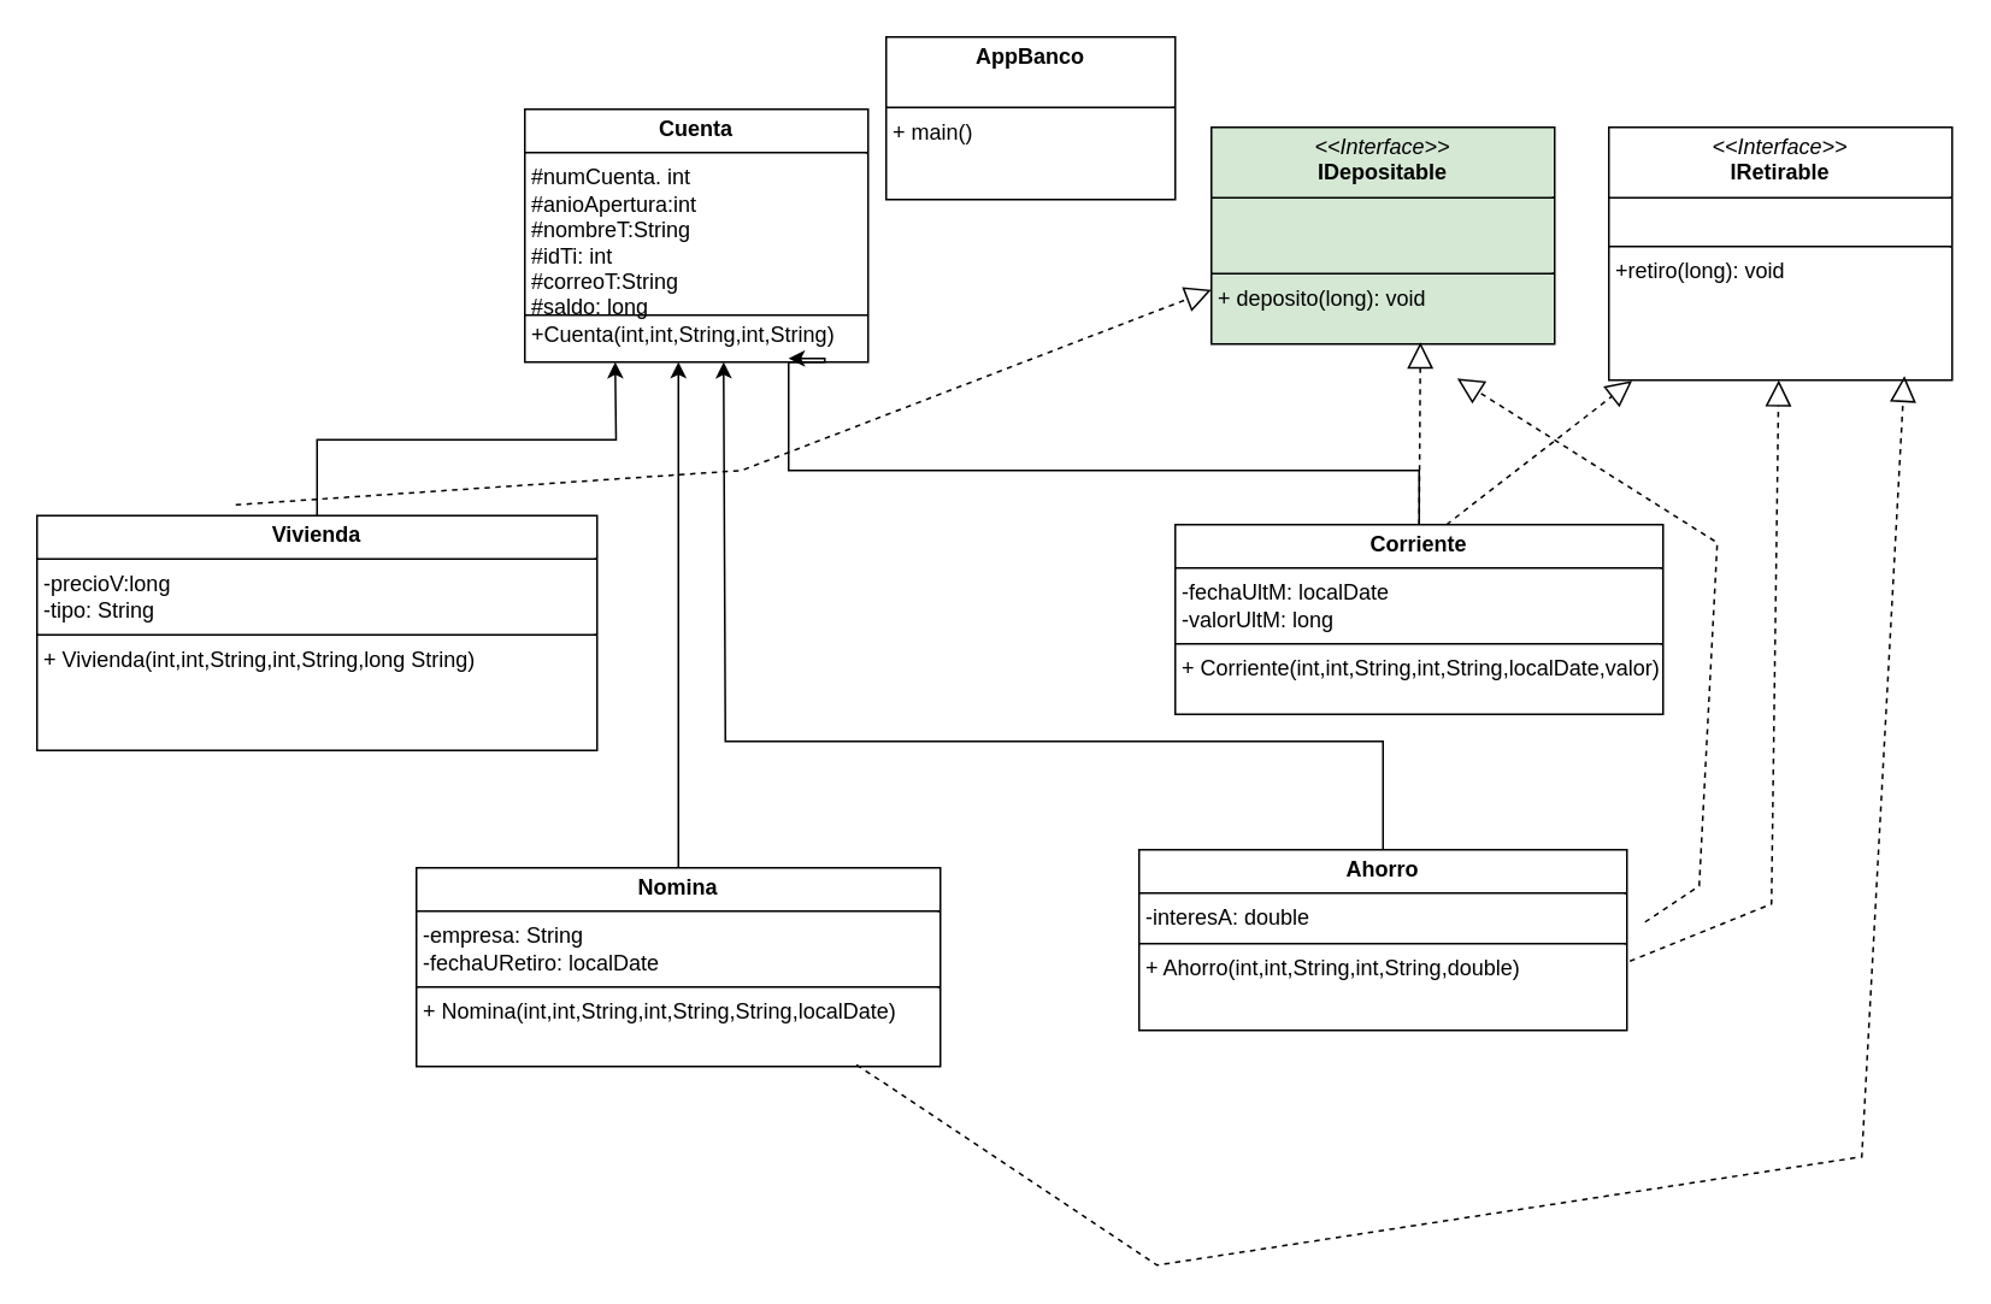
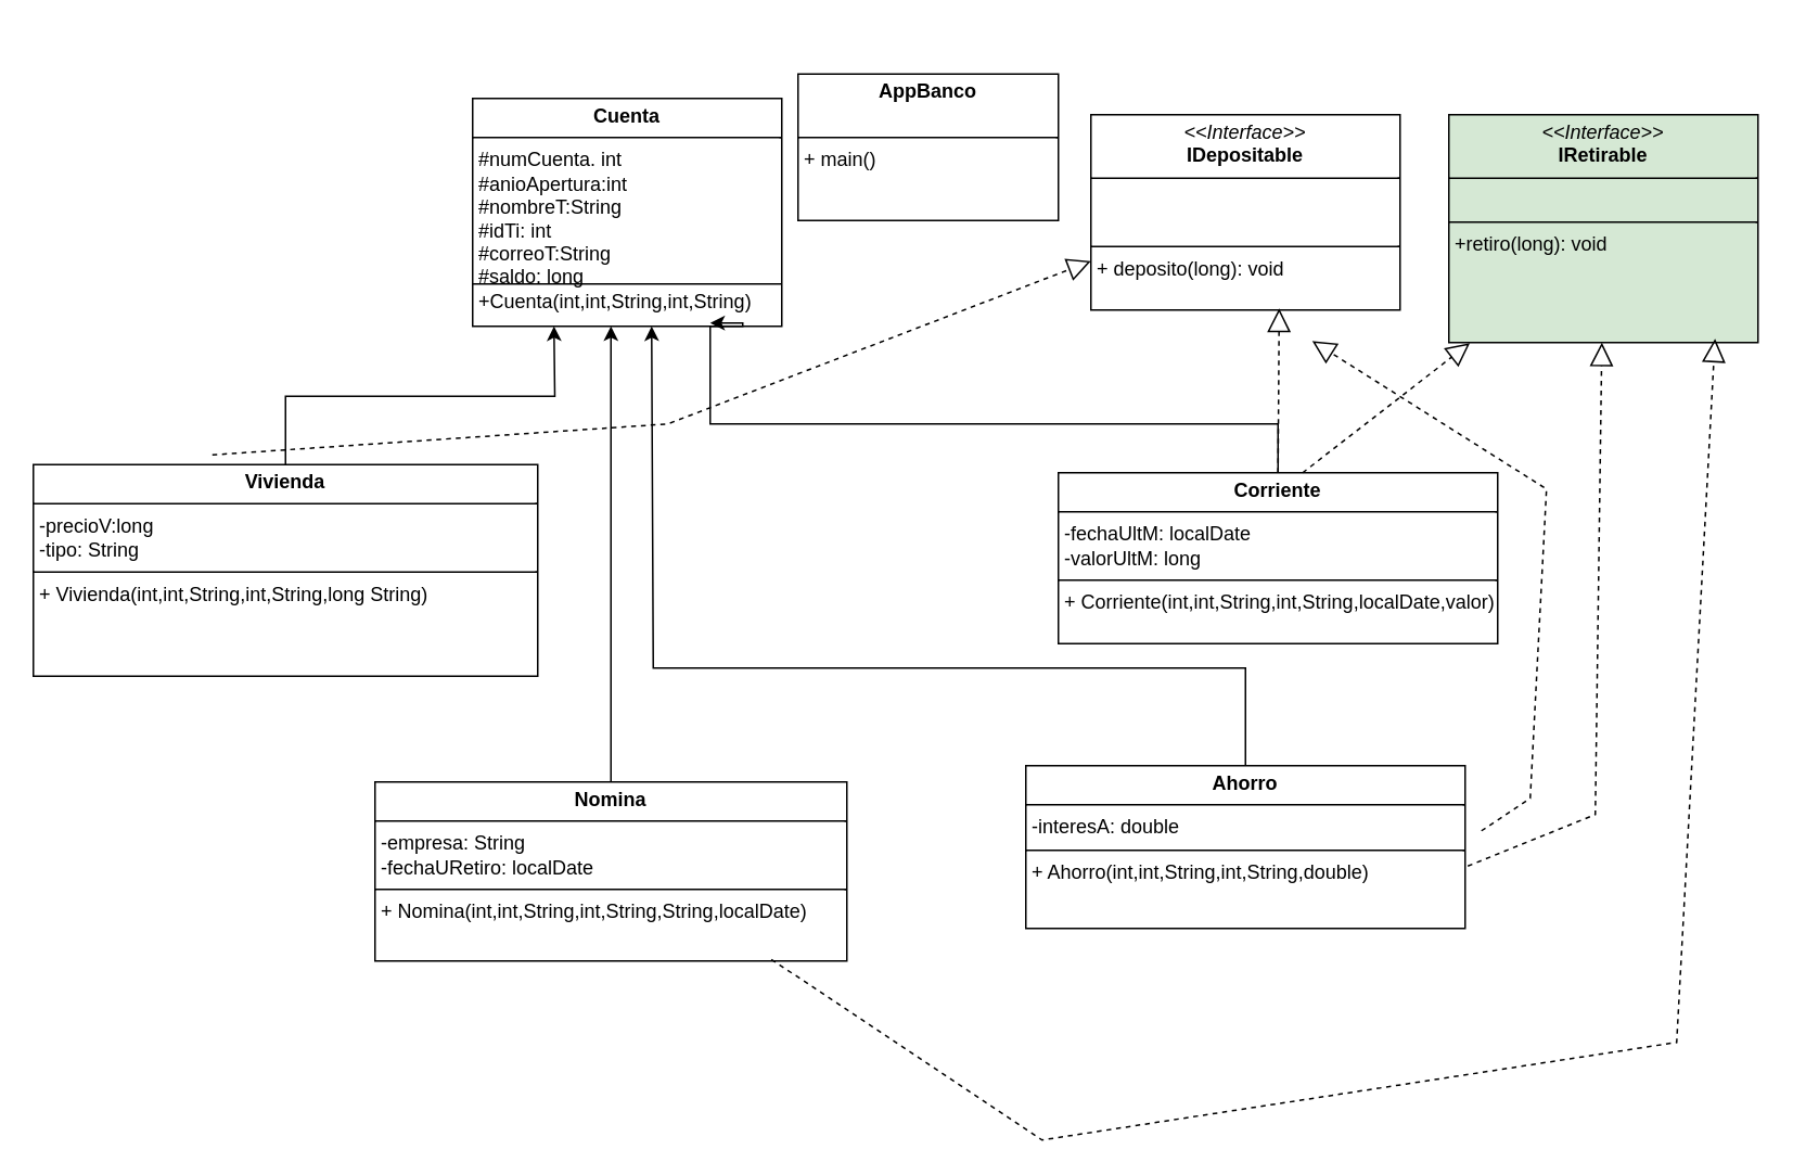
  <mxCell id="0" />
  <mxCell id="1" parent="0" />
  <mxCell id="2" value="&lt;p style=&quot;margin:0px;margin-top:4px;text-align:center;&quot;&gt;&lt;b&gt;Cuenta&lt;/b&gt;&lt;/p&gt;&lt;hr size=&quot;1&quot; style=&quot;border-style:solid;&quot;&gt;&lt;p style=&quot;margin:0px;margin-left:4px;&quot;&gt;#numCuenta. int&lt;/p&gt;&lt;p style=&quot;margin:0px;margin-left:4px;&quot;&gt;#anioApertura:int&lt;/p&gt;&lt;p style=&quot;margin:0px;margin-left:4px;&quot;&gt;#nombreT:String&lt;/p&gt;&lt;p style=&quot;margin:0px;margin-left:4px;&quot;&gt;#idTi: int&lt;/p&gt;&lt;p style=&quot;margin:0px;margin-left:4px;&quot;&gt;#correoT:String&lt;/p&gt;&lt;p style=&quot;margin:0px;margin-left:4px;&quot;&gt;#saldo: long&lt;/p&gt;&lt;p style=&quot;margin:0px;margin-left:4px;&quot;&gt;+Cuenta(int,int,String,int,String)&lt;/p&gt;" style="verticalAlign=top;align=left;overflow=fill;html=1;whiteSpace=wrap;" vertex="1" parent="1"><mxGeometry x="290" y="60" width="190" height="140" as="geometry" /></mxCell>
- <mxCell id="3" value="&lt;p style=&quot;margin:0px;margin-top:4px;text-align:center;&quot;&gt;&lt;i&gt;&amp;lt;&amp;lt;Interface&amp;gt;&amp;gt;&lt;/i&gt;&lt;br&gt;&lt;b&gt;IDepositable&lt;/b&gt;&lt;/p&gt;&lt;hr size=&quot;1&quot; style=&quot;border-style:solid;&quot;&gt;&lt;p style=&quot;margin:0px;margin-left:4px;&quot;&gt;&lt;br&gt;&lt;br&gt;&lt;/p&gt;&lt;hr size=&quot;1&quot; style=&quot;border-style:solid;&quot;&gt;&lt;p style=&quot;margin:0px;margin-left:4px;&quot;&gt;+ deposito(long): void&lt;br&gt;&lt;br&gt;&lt;/p&gt;" style="verticalAlign=top;align=left;overflow=fill;html=1;whiteSpace=wrap;fillColor=#d5e8d4;" vertex="1" parent="1"><mxGeometry x="670" y="70" width="190" height="120" as="geometry" /></mxCell>
- <mxCell id="4" value="&lt;p style=&quot;margin:0px;margin-top:4px;text-align:center;&quot;&gt;&lt;i&gt;&amp;lt;&amp;lt;Interface&amp;gt;&amp;gt;&lt;/i&gt;&lt;br&gt;&lt;b&gt;IRetirable&lt;/b&gt;&lt;/p&gt;&lt;hr size=&quot;1&quot; style=&quot;border-style:solid;&quot;&gt;&lt;p style=&quot;margin:0px;margin-left:4px;&quot;&gt;&lt;br&gt;&lt;/p&gt;&lt;hr size=&quot;1&quot; style=&quot;border-style:solid;&quot;&gt;&lt;p style=&quot;margin:0px;margin-left:4px;&quot;&gt;+retiro(long): void&lt;br&gt;&lt;br&gt;&lt;/p&gt;" style="verticalAlign=top;align=left;overflow=fill;html=1;whiteSpace=wrap;" vertex="1" parent="1"><mxGeometry x="890" y="70" width="190" height="140" as="geometry" /></mxCell>
+ <mxCell id="3" value="&lt;p style=&quot;margin:0px;margin-top:4px;text-align:center;&quot;&gt;&lt;i&gt;&amp;lt;&amp;lt;Interface&amp;gt;&amp;gt;&lt;/i&gt;&lt;br&gt;&lt;b&gt;IDepositable&lt;/b&gt;&lt;/p&gt;&lt;hr size=&quot;1&quot; style=&quot;border-style:solid;&quot;&gt;&lt;p style=&quot;margin:0px;margin-left:4px;&quot;&gt;&lt;br&gt;&lt;br&gt;&lt;/p&gt;&lt;hr size=&quot;1&quot; style=&quot;border-style:solid;&quot;&gt;&lt;p style=&quot;margin:0px;margin-left:4px;&quot;&gt;+ deposito(long): void&lt;br&gt;&lt;br&gt;&lt;/p&gt;" style="verticalAlign=top;align=left;overflow=fill;html=1;whiteSpace=wrap;" vertex="1" parent="1"><mxGeometry x="670" y="70" width="190" height="120" as="geometry" /></mxCell>
+ <mxCell id="4" value="&lt;p style=&quot;margin:0px;margin-top:4px;text-align:center;&quot;&gt;&lt;i&gt;&amp;lt;&amp;lt;Interface&amp;gt;&amp;gt;&lt;/i&gt;&lt;br&gt;&lt;b&gt;IRetirable&lt;/b&gt;&lt;/p&gt;&lt;hr size=&quot;1&quot; style=&quot;border-style:solid;&quot;&gt;&lt;p style=&quot;margin:0px;margin-left:4px;&quot;&gt;&lt;br&gt;&lt;/p&gt;&lt;hr size=&quot;1&quot; style=&quot;border-style:solid;&quot;&gt;&lt;p style=&quot;margin:0px;margin-left:4px;&quot;&gt;+retiro(long): void&lt;br&gt;&lt;br&gt;&lt;/p&gt;" style="verticalAlign=top;align=left;overflow=fill;html=1;whiteSpace=wrap;fillColor=#d5e8d4;" vertex="1" parent="1"><mxGeometry x="890" y="70" width="190" height="140" as="geometry" /></mxCell>
  <mxCell id="5" style="edgeStyle=orthogonalEdgeStyle;rounded=0;orthogonalLoop=1;jettySize=auto;html=1;exitX=0.5;exitY=0;exitDx=0;exitDy=0;" edge="1" parent="1" source="6"><mxGeometry relative="1" as="geometry"><mxPoint x="340" y="200" as="targetPoint" /></mxGeometry></mxCell>
  <mxCell id="6" value="&lt;p style=&quot;margin:0px;margin-top:4px;text-align:center;&quot;&gt;&lt;b&gt;Vivienda&lt;/b&gt;&lt;/p&gt;&lt;hr size=&quot;1&quot; style=&quot;border-style:solid;&quot;&gt;&lt;p style=&quot;margin:0px;margin-left:4px;&quot;&gt;-precioV:long&lt;/p&gt;&lt;p style=&quot;margin:0px;margin-left:4px;&quot;&gt;-tipo: String&lt;/p&gt;&lt;hr size=&quot;1&quot; style=&quot;border-style:solid;&quot;&gt;&lt;p style=&quot;margin:0px;margin-left:4px;&quot;&gt;+ Vivienda(int,int,String,int,String,long String)&lt;/p&gt;" style="verticalAlign=top;align=left;overflow=fill;html=1;whiteSpace=wrap;" vertex="1" parent="1"><mxGeometry x="20" y="285" width="310" height="130" as="geometry" /></mxCell>
  <mxCell id="7" value="&lt;p style=&quot;margin:0px;margin-top:4px;text-align:center;&quot;&gt;&lt;b&gt;Corriente&lt;/b&gt;&lt;/p&gt;&lt;hr size=&quot;1&quot; style=&quot;border-style:solid;&quot;&gt;&lt;p style=&quot;margin:0px;margin-left:4px;&quot;&gt;-fechaUltM: localDate&lt;/p&gt;&lt;p style=&quot;margin:0px;margin-left:4px;&quot;&gt;-valorUltM: long&lt;/p&gt;&lt;hr size=&quot;1&quot; style=&quot;border-style:solid;&quot;&gt;&lt;p style=&quot;margin:0px;margin-left:4px;&quot;&gt;+ Corriente(&lt;span style=&quot;background-color: initial;&quot;&gt;int,int,String,int,String,localDate,valor)&lt;/span&gt;&lt;/p&gt;" style="verticalAlign=top;align=left;overflow=fill;html=1;whiteSpace=wrap;" vertex="1" parent="1"><mxGeometry x="650" y="290" width="270" height="105" as="geometry" /></mxCell>
  <mxCell id="8" style="edgeStyle=orthogonalEdgeStyle;rounded=0;orthogonalLoop=1;jettySize=auto;html=1;exitX=0.5;exitY=0;exitDx=0;exitDy=0;" edge="1" parent="1" source="9"><mxGeometry relative="1" as="geometry"><mxPoint x="400" y="200" as="targetPoint" /><Array as="points"><mxPoint x="765" y="410" /><mxPoint x="401" y="410" /></Array></mxGeometry></mxCell>
  <mxCell id="9" value="&lt;p style=&quot;margin:0px;margin-top:4px;text-align:center;&quot;&gt;&lt;b&gt;Ahorro&lt;/b&gt;&lt;/p&gt;&lt;hr size=&quot;1&quot; style=&quot;border-style:solid;&quot;&gt;&lt;p style=&quot;margin:0px;margin-left:4px;&quot;&gt;-interesA: double&lt;/p&gt;&lt;hr size=&quot;1&quot; style=&quot;border-style:solid;&quot;&gt;&lt;p style=&quot;margin:0px;margin-left:4px;&quot;&gt;+ Ahorro(&lt;span style=&quot;background-color: initial;&quot;&gt;int,int,String,int,String,double)&lt;/span&gt;&lt;/p&gt;" style="verticalAlign=top;align=left;overflow=fill;html=1;whiteSpace=wrap;" vertex="1" parent="1"><mxGeometry x="630" y="470" width="270" height="100" as="geometry" /></mxCell>
  <mxCell id="10" style="edgeStyle=orthogonalEdgeStyle;rounded=0;orthogonalLoop=1;jettySize=auto;html=1;exitX=0.5;exitY=0;exitDx=0;exitDy=0;" edge="1" parent="1" source="11"><mxGeometry relative="1" as="geometry"><mxPoint x="375" y="200" as="targetPoint" /></mxGeometry></mxCell>
  <mxCell id="11" value="&lt;p style=&quot;margin:0px;margin-top:4px;text-align:center;&quot;&gt;&lt;b&gt;Nomina&lt;/b&gt;&lt;/p&gt;&lt;hr size=&quot;1&quot; style=&quot;border-style:solid;&quot;&gt;&lt;p style=&quot;margin:0px;margin-left:4px;&quot;&gt;-empresa: String&lt;/p&gt;&lt;p style=&quot;margin:0px;margin-left:4px;&quot;&gt;-fechaURetiro: localDate&lt;/p&gt;&lt;hr size=&quot;1&quot; style=&quot;border-style:solid;&quot;&gt;&lt;p style=&quot;margin:0px;margin-left:4px;&quot;&gt;+ Nomina(&lt;span style=&quot;background-color: initial;&quot;&gt;int,int,String,int,String,String,localDate)&lt;/span&gt;&lt;/p&gt;" style="verticalAlign=top;align=left;overflow=fill;html=1;whiteSpace=wrap;" vertex="1" parent="1"><mxGeometry x="230" y="480" width="290" height="110" as="geometry" /></mxCell>
  <mxCell id="12" value="" style="line;strokeWidth=1;fillColor=none;align=left;verticalAlign=middle;spacingTop=-1;spacingLeft=3;spacingRight=3;rotatable=0;labelPosition=right;points=[];portConstraint=eastwest;strokeColor=inherit;" vertex="1" parent="1"><mxGeometry x="290" y="170" width="190" height="8" as="geometry" /></mxCell>
  <mxCell id="13" style="edgeStyle=orthogonalEdgeStyle;rounded=0;orthogonalLoop=1;jettySize=auto;html=1;" edge="1" parent="1" source="7"><mxGeometry relative="1" as="geometry"><mxPoint x="436" y="198" as="targetPoint" /><Array as="points"><mxPoint x="785" y="260" /><mxPoint x="436" y="260" /><mxPoint x="436" y="200" /><mxPoint x="456" y="200" /><mxPoint x="456" y="198" /></Array></mxGeometry></mxCell>
  <mxCell id="14" value="" style="endArrow=block;dashed=1;endFill=0;endSize=12;html=1;rounded=0;exitX=0.5;exitY=0;exitDx=0;exitDy=0;entryX=0.609;entryY=0.992;entryDx=0;entryDy=0;entryPerimeter=0;" edge="1" parent="1" source="7" target="3"><mxGeometry width="160" relative="1" as="geometry"><mxPoint x="790" y="285" as="sourcePoint" /><mxPoint x="860" y="220" as="targetPoint" /><Array as="points" /></mxGeometry></mxCell>
  <mxCell id="15" value="" style="endArrow=block;dashed=1;endFill=0;endSize=12;html=1;rounded=0;exitX=0.556;exitY=0;exitDx=0;exitDy=0;entryX=0.068;entryY=1.002;entryDx=0;entryDy=0;entryPerimeter=0;exitPerimeter=0;" edge="1" parent="1" source="7" target="4"><mxGeometry width="160" relative="1" as="geometry"><mxPoint x="795" y="300" as="sourcePoint" /><mxPoint x="796" y="199" as="targetPoint" /><Array as="points" /></mxGeometry></mxCell>
  <mxCell id="16" value="" style="endArrow=block;dashed=1;endFill=0;endSize=12;html=1;rounded=0;entryX=0.609;entryY=0.992;entryDx=0;entryDy=0;entryPerimeter=0;" edge="1" parent="1"><mxGeometry width="160" relative="1" as="geometry"><mxPoint x="910" y="510" as="sourcePoint" /><mxPoint x="806" y="209" as="targetPoint" /><Array as="points"><mxPoint x="940" y="490" /><mxPoint x="950" y="300" /></Array></mxGeometry></mxCell>
  <mxCell id="17" value="" style="endArrow=block;dashed=1;endFill=0;endSize=12;html=1;rounded=0;exitX=1.006;exitY=0.617;exitDx=0;exitDy=0;exitPerimeter=0;" edge="1" parent="1" source="9" target="4"><mxGeometry width="160" relative="1" as="geometry"><mxPoint x="984.5" y="531" as="sourcePoint" /><mxPoint x="985.5" y="430" as="targetPoint" /><Array as="points"><mxPoint x="980" y="500" /></Array></mxGeometry></mxCell>
  <mxCell id="18" value="" style="endArrow=block;dashed=1;endFill=0;endSize=12;html=1;rounded=0;exitX=0.84;exitY=0.991;exitDx=0;exitDy=0;exitPerimeter=0;entryX=0.861;entryY=0.983;entryDx=0;entryDy=0;entryPerimeter=0;" edge="1" parent="1" source="11" target="4"><mxGeometry width="160" relative="1" as="geometry"><mxPoint x="440" y="480" as="sourcePoint" /><mxPoint x="1080" y="590" as="targetPoint" /><Array as="points"><mxPoint x="640" y="700" /><mxPoint x="1030" y="640" /></Array></mxGeometry></mxCell>
  <mxCell id="19" value="" style="endArrow=block;dashed=1;endFill=0;endSize=12;html=1;rounded=0;exitX=0.5;exitY=0;exitDx=0;exitDy=0;entryX=0;entryY=0.75;entryDx=0;entryDy=0;" edge="1" parent="1" target="3"><mxGeometry width="160" relative="1" as="geometry"><mxPoint x="130" y="279" as="sourcePoint" /><mxPoint x="131" y="178" as="targetPoint" /><Array as="points"><mxPoint x="410" y="260" /></Array></mxGeometry></mxCell>
- <mxCell id="20" value="&lt;p style=&quot;margin:0px;margin-top:4px;text-align:center;&quot;&gt;&lt;b&gt;AppBanco&lt;/b&gt;&lt;/p&gt;&lt;p style=&quot;margin:0px;margin-left:4px;&quot;&gt;&lt;br&gt;&lt;/p&gt;&lt;hr size=&quot;1&quot; style=&quot;border-style:solid;&quot;&gt;&lt;p style=&quot;margin:0px;margin-left:4px;&quot;&gt;+ main()&lt;/p&gt;" style="verticalAlign=top;align=left;overflow=fill;html=1;whiteSpace=wrap;" vertex="1" parent="1"><mxGeometry x="490" y="20" width="160" height="90" as="geometry" /></mxCell>
+ <mxCell id="20" value="&lt;p style=&quot;margin:0px;margin-top:4px;text-align:center;&quot;&gt;&lt;b&gt;AppBanco&lt;/b&gt;&lt;/p&gt;&lt;p style=&quot;margin:0px;margin-left:4px;&quot;&gt;&lt;br&gt;&lt;/p&gt;&lt;hr size=&quot;1&quot; style=&quot;border-style:solid;&quot;&gt;&lt;p style=&quot;margin:0px;margin-left:4px;&quot;&gt;+ main()&lt;/p&gt;" style="verticalAlign=top;align=left;overflow=fill;html=1;whiteSpace=wrap;" vertex="1" parent="1"><mxGeometry x="490" y="45" width="160" height="90" as="geometry" /></mxCell>
